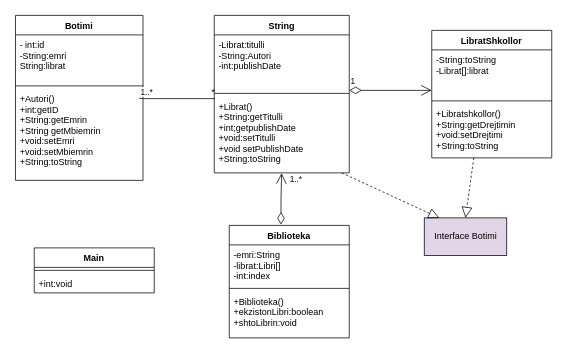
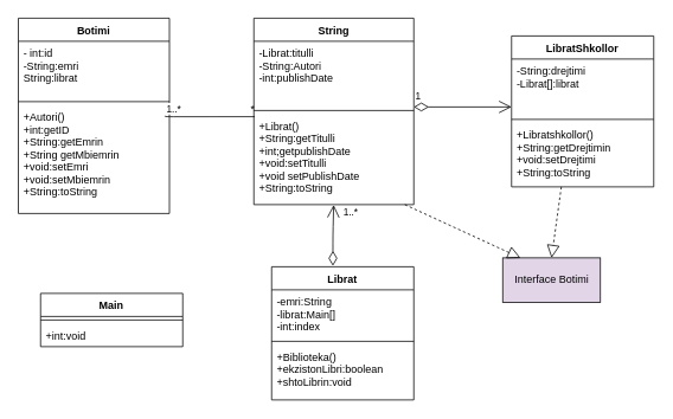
  <mxCell id="0" />
  <mxCell id="1" parent="0" />
  <mxCell id="2" value="Botimi" style="swimlane;fontStyle=1;align=center;verticalAlign=top;childLayout=stackLayout;horizontal=1;startSize=26;horizontalStack=0;resizeParent=1;resizeParentMax=0;resizeLast=0;collapsible=1;marginBottom=0;" parent="1" vertex="1"><mxGeometry x="20" y="20" width="170" height="220" as="geometry" /></mxCell>
  <mxCell id="3" value="- int:id&#10;-String:emri&#10;String:librat" style="text;strokeColor=none;fillColor=none;align=left;verticalAlign=top;spacingLeft=4;spacingRight=4;overflow=hidden;rotatable=0;points=[[0,0.5],[1,0.5]];portConstraint=eastwest;" parent="2" vertex="1"><mxGeometry y="26" width="170" height="64" as="geometry" /></mxCell>
  <mxCell id="4" value="" style="line;strokeWidth=1;fillColor=none;align=left;verticalAlign=middle;spacingTop=-1;spacingLeft=3;spacingRight=3;rotatable=0;labelPosition=right;points=[];portConstraint=eastwest;" parent="2" vertex="1"><mxGeometry y="90" width="170" height="8" as="geometry" /></mxCell>
  <mxCell id="5" value="" style="endArrow=none;html=1;edgeStyle=orthogonalEdgeStyle;entryX=0.006;entryY=0.029;entryDx=0;entryDy=0;entryPerimeter=0;" parent="2" target="12" edge="1"><mxGeometry relative="1" as="geometry"><mxPoint x="165" y="110" as="sourcePoint" /><mxPoint x="325" y="110" as="targetPoint" /><Array as="points"><mxPoint x="165" y="111" /></Array></mxGeometry></mxCell>
  <mxCell id="6" value="1..*" style="edgeLabel;resizable=0;html=1;align=left;verticalAlign=bottom;" parent="5" connectable="0" vertex="1"><mxGeometry x="-1" relative="1" as="geometry" /></mxCell>
  <mxCell id="7" value="*" style="edgeLabel;resizable=0;html=1;align=right;verticalAlign=bottom;" parent="5" connectable="0" vertex="1"><mxGeometry x="1" relative="1" as="geometry" /></mxCell>
  <mxCell id="8" value="+Autori()&#10;+int:getID&#10;+String:getEmrin&#10;+String getMbiemrin&#10;+void:setEmri&#10;+void:setMbiemrin&#10;+String:toString&#10;" style="text;strokeColor=none;fillColor=none;align=left;verticalAlign=top;spacingLeft=4;spacingRight=4;overflow=hidden;rotatable=0;points=[[0,0.5],[1,0.5]];portConstraint=eastwest;" parent="2" vertex="1"><mxGeometry y="98" width="170" height="122" as="geometry" /></mxCell>
  <mxCell id="9" value="String" style="swimlane;fontStyle=1;align=center;verticalAlign=top;childLayout=stackLayout;horizontal=1;startSize=26;horizontalStack=0;resizeParent=1;resizeParentMax=0;resizeLast=0;collapsible=1;marginBottom=0;" parent="1" vertex="1"><mxGeometry x="285" y="20" width="180" height="210" as="geometry" /></mxCell>
  <mxCell id="10" value="-Librat:titulli&#10;-String:Autori&#10;-int:publishDate" style="text;strokeColor=none;fillColor=none;align=left;verticalAlign=top;spacingLeft=4;spacingRight=4;overflow=hidden;rotatable=0;points=[[0,0.5],[1,0.5]];portConstraint=eastwest;" parent="9" vertex="1"><mxGeometry y="26" width="180" height="74" as="geometry" /></mxCell>
  <mxCell id="11" value="" style="line;strokeWidth=1;fillColor=none;align=left;verticalAlign=middle;spacingTop=-1;spacingLeft=3;spacingRight=3;rotatable=0;labelPosition=right;points=[];portConstraint=eastwest;" parent="9" vertex="1"><mxGeometry y="100" width="180" height="8" as="geometry" /></mxCell>
  <mxCell id="12" value="+Librat()&#10;+String:getTitulli&#10;+int;getpublishDate&#10;+void:setTitulli&#10;+void setPublishDate&#10;+String:toString" style="text;strokeColor=none;fillColor=none;align=left;verticalAlign=top;spacingLeft=4;spacingRight=4;overflow=hidden;rotatable=0;points=[[0,0.5],[1,0.5]];portConstraint=eastwest;" parent="9" vertex="1"><mxGeometry y="108" width="180" height="102" as="geometry" /></mxCell>
  <mxCell id="13" value="LibratShkollor" style="swimlane;fontStyle=1;align=center;verticalAlign=top;childLayout=stackLayout;horizontal=1;startSize=26;horizontalStack=0;resizeParent=1;resizeParentMax=0;resizeLast=0;collapsible=1;marginBottom=0;" parent="1" vertex="1"><mxGeometry x="575" y="40" width="160" height="170" as="geometry" /></mxCell>
- <mxCell id="14" value="-String:toString&#10;-Librat[]:librat&#10;" style="text;strokeColor=none;fillColor=none;align=left;verticalAlign=top;spacingLeft=4;spacingRight=4;overflow=hidden;rotatable=0;points=[[0,0.5],[1,0.5]];portConstraint=eastwest;" parent="13" vertex="1"><mxGeometry y="26" width="160" height="64" as="geometry" /></mxCell>
+ <mxCell id="14" value="-String:drejtimi&#10;-Librat[]:librat&#10;" style="text;strokeColor=none;fillColor=none;align=left;verticalAlign=top;spacingLeft=4;spacingRight=4;overflow=hidden;rotatable=0;points=[[0,0.5],[1,0.5]];portConstraint=eastwest;" parent="13" vertex="1"><mxGeometry y="26" width="160" height="64" as="geometry" /></mxCell>
  <mxCell id="15" value="" style="line;strokeWidth=1;fillColor=none;align=left;verticalAlign=middle;spacingTop=-1;spacingLeft=3;spacingRight=3;rotatable=0;labelPosition=right;points=[];portConstraint=eastwest;" parent="13" vertex="1"><mxGeometry y="90" width="160" height="8" as="geometry" /></mxCell>
  <mxCell id="16" value="+Libratshkollor()&#10;+String:getDrejtimin&#10;+void:setDrejtimi&#10;+String:toString" style="text;strokeColor=none;fillColor=none;align=left;verticalAlign=top;spacingLeft=4;spacingRight=4;overflow=hidden;rotatable=0;points=[[0,0.5],[1,0.5]];portConstraint=eastwest;" parent="13" vertex="1"><mxGeometry y="98" width="160" height="72" as="geometry" /></mxCell>
- <mxCell id="17" value="Biblioteka" style="swimlane;fontStyle=1;align=center;verticalAlign=top;childLayout=stackLayout;horizontal=1;startSize=26;horizontalStack=0;resizeParent=1;resizeParentMax=0;resizeLast=0;collapsible=1;marginBottom=0;" parent="1" vertex="1"><mxGeometry x="305" y="300" width="160" height="150" as="geometry" /></mxCell>
- <mxCell id="18" value="-emri:String&#10;-librat:Libri[]&#10;-int:index&#10;" style="text;strokeColor=none;fillColor=none;align=left;verticalAlign=top;spacingLeft=4;spacingRight=4;overflow=hidden;rotatable=0;points=[[0,0.5],[1,0.5]];portConstraint=eastwest;" parent="17" vertex="1"><mxGeometry y="26" width="160" height="54" as="geometry" /></mxCell>
+ <mxCell id="17" value="Librat" style="swimlane;fontStyle=1;align=center;verticalAlign=top;childLayout=stackLayout;horizontal=1;startSize=26;horizontalStack=0;resizeParent=1;resizeParentMax=0;resizeLast=0;collapsible=1;marginBottom=0;" parent="1" vertex="1"><mxGeometry x="305" y="300" width="160" height="150" as="geometry" /></mxCell>
+ <mxCell id="18" value="-emri:String&#10;-librat:Main[]&#10;-int:index&#10;" style="text;strokeColor=none;fillColor=none;align=left;verticalAlign=top;spacingLeft=4;spacingRight=4;overflow=hidden;rotatable=0;points=[[0,0.5],[1,0.5]];portConstraint=eastwest;" parent="17" vertex="1"><mxGeometry y="26" width="160" height="54" as="geometry" /></mxCell>
  <mxCell id="19" value="" style="line;strokeWidth=1;fillColor=none;align=left;verticalAlign=middle;spacingTop=-1;spacingLeft=3;spacingRight=3;rotatable=0;labelPosition=right;points=[];portConstraint=eastwest;" parent="17" vertex="1"><mxGeometry y="80" width="160" height="8" as="geometry" /></mxCell>
  <mxCell id="20" value="+Biblioteka()&#10;+ekzistonLibri:boolean&#10;+shtoLibrin:void&#10;" style="text;strokeColor=none;fillColor=none;align=left;verticalAlign=top;spacingLeft=4;spacingRight=4;overflow=hidden;rotatable=0;points=[[0,0.5],[1,0.5]];portConstraint=eastwest;" parent="17" vertex="1"><mxGeometry y="88" width="160" height="62" as="geometry" /></mxCell>
  <mxCell id="21" value="Main" style="swimlane;fontStyle=1;align=center;verticalAlign=top;childLayout=stackLayout;horizontal=1;startSize=26;horizontalStack=0;resizeParent=1;resizeParentMax=0;resizeLast=0;collapsible=1;marginBottom=0;" parent="1" vertex="1"><mxGeometry x="45" y="330" width="160" height="60" as="geometry" /></mxCell>
  <mxCell id="22" value="" style="line;strokeWidth=1;fillColor=none;align=left;verticalAlign=middle;spacingTop=-1;spacingLeft=3;spacingRight=3;rotatable=0;labelPosition=right;points=[];portConstraint=eastwest;" parent="21" vertex="1"><mxGeometry y="26" width="160" height="8" as="geometry" /></mxCell>
  <mxCell id="23" value="+int:void" style="text;strokeColor=none;fillColor=none;align=left;verticalAlign=top;spacingLeft=4;spacingRight=4;overflow=hidden;rotatable=0;points=[[0,0.5],[1,0.5]];portConstraint=eastwest;" parent="21" vertex="1"><mxGeometry y="34" width="160" height="26" as="geometry" /></mxCell>
  <mxCell id="24" value="Interface Botimi&lt;br&gt;" style="html=1;fillColor=#e1d5e7;" parent="1" vertex="1"><mxGeometry x="565" y="290" width="110" height="50" as="geometry" /></mxCell>
  <mxCell id="25" value="1" style="endArrow=open;html=1;endSize=12;startArrow=diamondThin;startSize=14;startFill=0;edgeStyle=orthogonalEdgeStyle;align=left;verticalAlign=bottom;" parent="1" edge="1"><mxGeometry x="-1" y="3" relative="1" as="geometry"><mxPoint x="465" y="120" as="sourcePoint" /><mxPoint x="575" y="120" as="targetPoint" /></mxGeometry></mxCell>
  <mxCell id="26" value="1..*" style="endArrow=open;html=1;endSize=12;startArrow=diamondThin;startSize=14;startFill=0;edgeStyle=orthogonalEdgeStyle;align=left;verticalAlign=bottom;exitX=0.431;exitY=-0.007;exitDx=0;exitDy=0;exitPerimeter=0;entryX=0.499;entryY=1.004;entryDx=0;entryDy=0;entryPerimeter=0;" edge="1" parent="1" source="17" target="12"><mxGeometry x="0.491" y="-10" relative="1" as="geometry"><mxPoint x="305" y="260" as="sourcePoint" /><mxPoint x="465" y="260" as="targetPoint" /><Array as="points"><mxPoint x="374" y="265" /><mxPoint x="375" y="265" /></Array><mxPoint as="offset" /></mxGeometry></mxCell>
  <mxCell id="27" value="" style="endArrow=block;dashed=1;endFill=0;endSize=12;html=1;entryX=0.5;entryY=0;entryDx=0;entryDy=0;exitX=0.35;exitY=1;exitDx=0;exitDy=0;exitPerimeter=0;" edge="1" parent="1" source="16" target="24"><mxGeometry width="160" relative="1" as="geometry"><mxPoint x="565" y="250" as="sourcePoint" /><mxPoint x="725" y="250" as="targetPoint" /><Array as="points" /></mxGeometry></mxCell>
  <mxCell id="28" value="" style="endArrow=block;dashed=1;endFill=0;endSize=12;html=1;exitX=0.944;exitY=1;exitDx=0;exitDy=0;exitPerimeter=0;" edge="1" parent="1" source="12"><mxGeometry width="160" relative="1" as="geometry"><mxPoint x="565" y="290" as="sourcePoint" /><mxPoint x="585" y="290" as="targetPoint" /></mxGeometry></mxCell>
